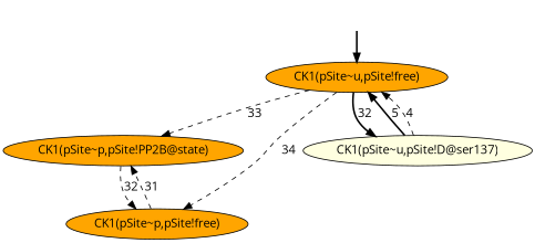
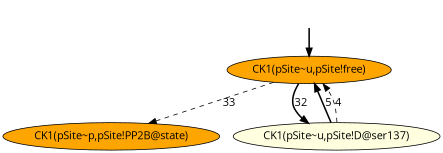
  digraph {
    fontname="Open Sans"
    node [fontname="Open Sans" style=filled fillcolor=orange]
    edge [fontname="Open Sans" style=dashed]
    Init_83 [height="0px" style=invis width="0px" fillcolor=""]
    n2 [label="CK1(pSite~u,pSite!free)"]
    n3 [label="CK1(pSite~p,pSite!PP2B@state)"]
-   n4 [label="CK1(pSite~p,pSite!free)"]
    n5 [fillcolor=lightyellow label="CK1(pSite~u,pSite!D@ser137)"]
    Init_83 -> n2 [style=bold]
    n2 -> n3 [label=33]
-   n2 -> n4 [label=34]
    n2 -> n5 [label=32 style=bold]
-   n3 -> n4 [label=32]
-   n4 -> n3 [label=31]
    n5 -> n2 [label=5 style=bold]
    n5 -> n2 [label=4]
  }
